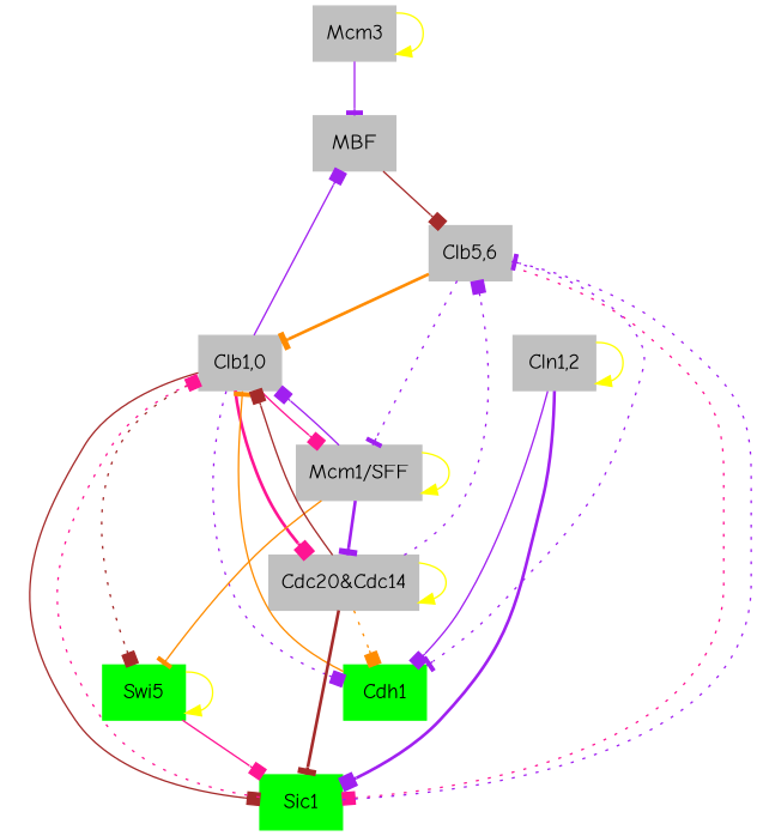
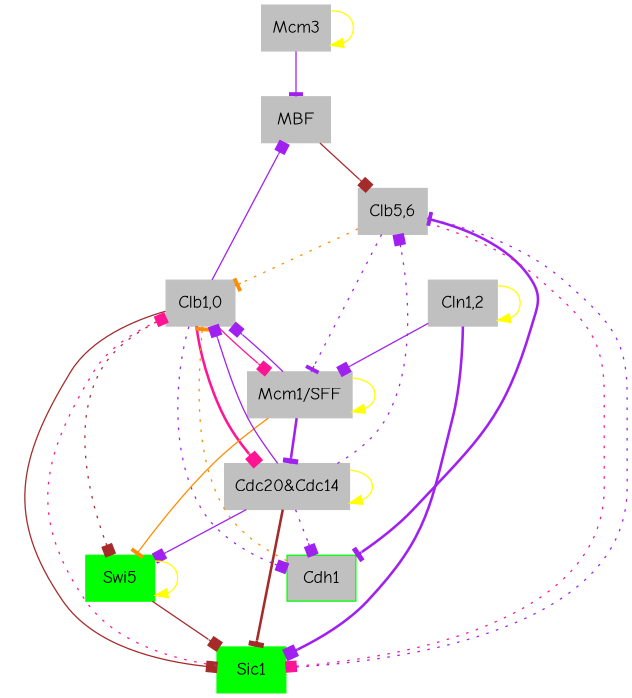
  digraph {
    fontname="Comic Neue"
    node [color=gray fontname="Comic Neue" shape=box style=filled]
    edge [color=purple fontname="Comic Neue" arrowhead=box style=solid]
    n1 [label=Mcm3]
    MBF
    "Clb5,6"
    n4 [label="Clb1,0"]
-   Cdh1 [color=green]
+   Cdh1 [color=green fillcolor=gray]
    "Mcm1/SFF"
    Sic1 [color=green]
    "Cdc20&Cdc14"
    Swi5 [color=green]
    "Cln1,2"
    n1 -> n1 [color=yellow arrowhead="" style=""]
    n1 -> MBF [arrowhead=tee]
    MBF -> "Clb5,6" [color=brown]
-   "Clb5,6" -> n4 [arrowhead=tee color=darkorange style=bold]
-   "Clb5,6" -> Cdh1 [arrowhead=tee style=dotted]
+   "Clb5,6" -> n4 [arrowhead=tee color=darkorange style=dotted]
+   "Clb5,6" -> Cdh1 [arrowhead=tee style=bold]
    "Clb5,6" -> "Mcm1/SFF" [arrowhead=tee style=dotted]
    "Clb5,6" -> Sic1 [color=deeppink style=dotted]
    n4 -> MBF
    n4 -> Cdh1 [style=dotted]
    n4 -> "Mcm1/SFF" [color=deeppink]
    n4 -> Sic1 [color=brown]
    n4 -> "Cdc20&Cdc14" [color=deeppink style=bold]
    n4 -> Swi5 [color=brown style=dotted]
-   Cdh1 -> n4 [arrowhead=tee color=darkorange]
+   Cdh1 -> n4 [arrowhead=tee color=darkorange style=dotted]
    "Mcm1/SFF" -> n4
    "Mcm1/SFF" -> "Mcm1/SFF" [color=yellow arrowhead="" style=""]
    "Mcm1/SFF" -> "Cdc20&Cdc14" [arrowhead=tee style=bold]
    "Mcm1/SFF" -> Swi5 [arrowhead=tee color=darkorange]
    Sic1 -> "Clb5,6" [arrowhead=tee style=dotted]
    Sic1 -> n4 [color=deeppink style=dotted]
    "Cdc20&Cdc14" -> "Clb5,6" [style=dotted]
-   "Cdc20&Cdc14" -> n4 [color=brown]
-   "Cdc20&Cdc14" -> Cdh1 [color=darkorange style=dotted]
+   "Cdc20&Cdc14" -> n4
+   "Cdc20&Cdc14" -> Cdh1 [style=dotted]
    "Cdc20&Cdc14" -> Sic1 [arrowhead=tee color=brown style=bold]
    "Cdc20&Cdc14" -> "Cdc20&Cdc14" [color=yellow arrowhead="" style=""]
-   Swi5 -> Sic1 [color=deeppink]
+   "Cdc20&Cdc14" -> Swi5
+   Swi5 -> Sic1 [color=brown]
    Swi5 -> Swi5 [color=yellow arrowhead="" style=""]
-   "Cln1,2" -> Cdh1
+   "Cln1,2" -> "Mcm1/SFF"
    "Cln1,2" -> Sic1 [style=bold]
    "Cln1,2" -> "Cln1,2" [color=yellow arrowhead="" style=""]
  }
